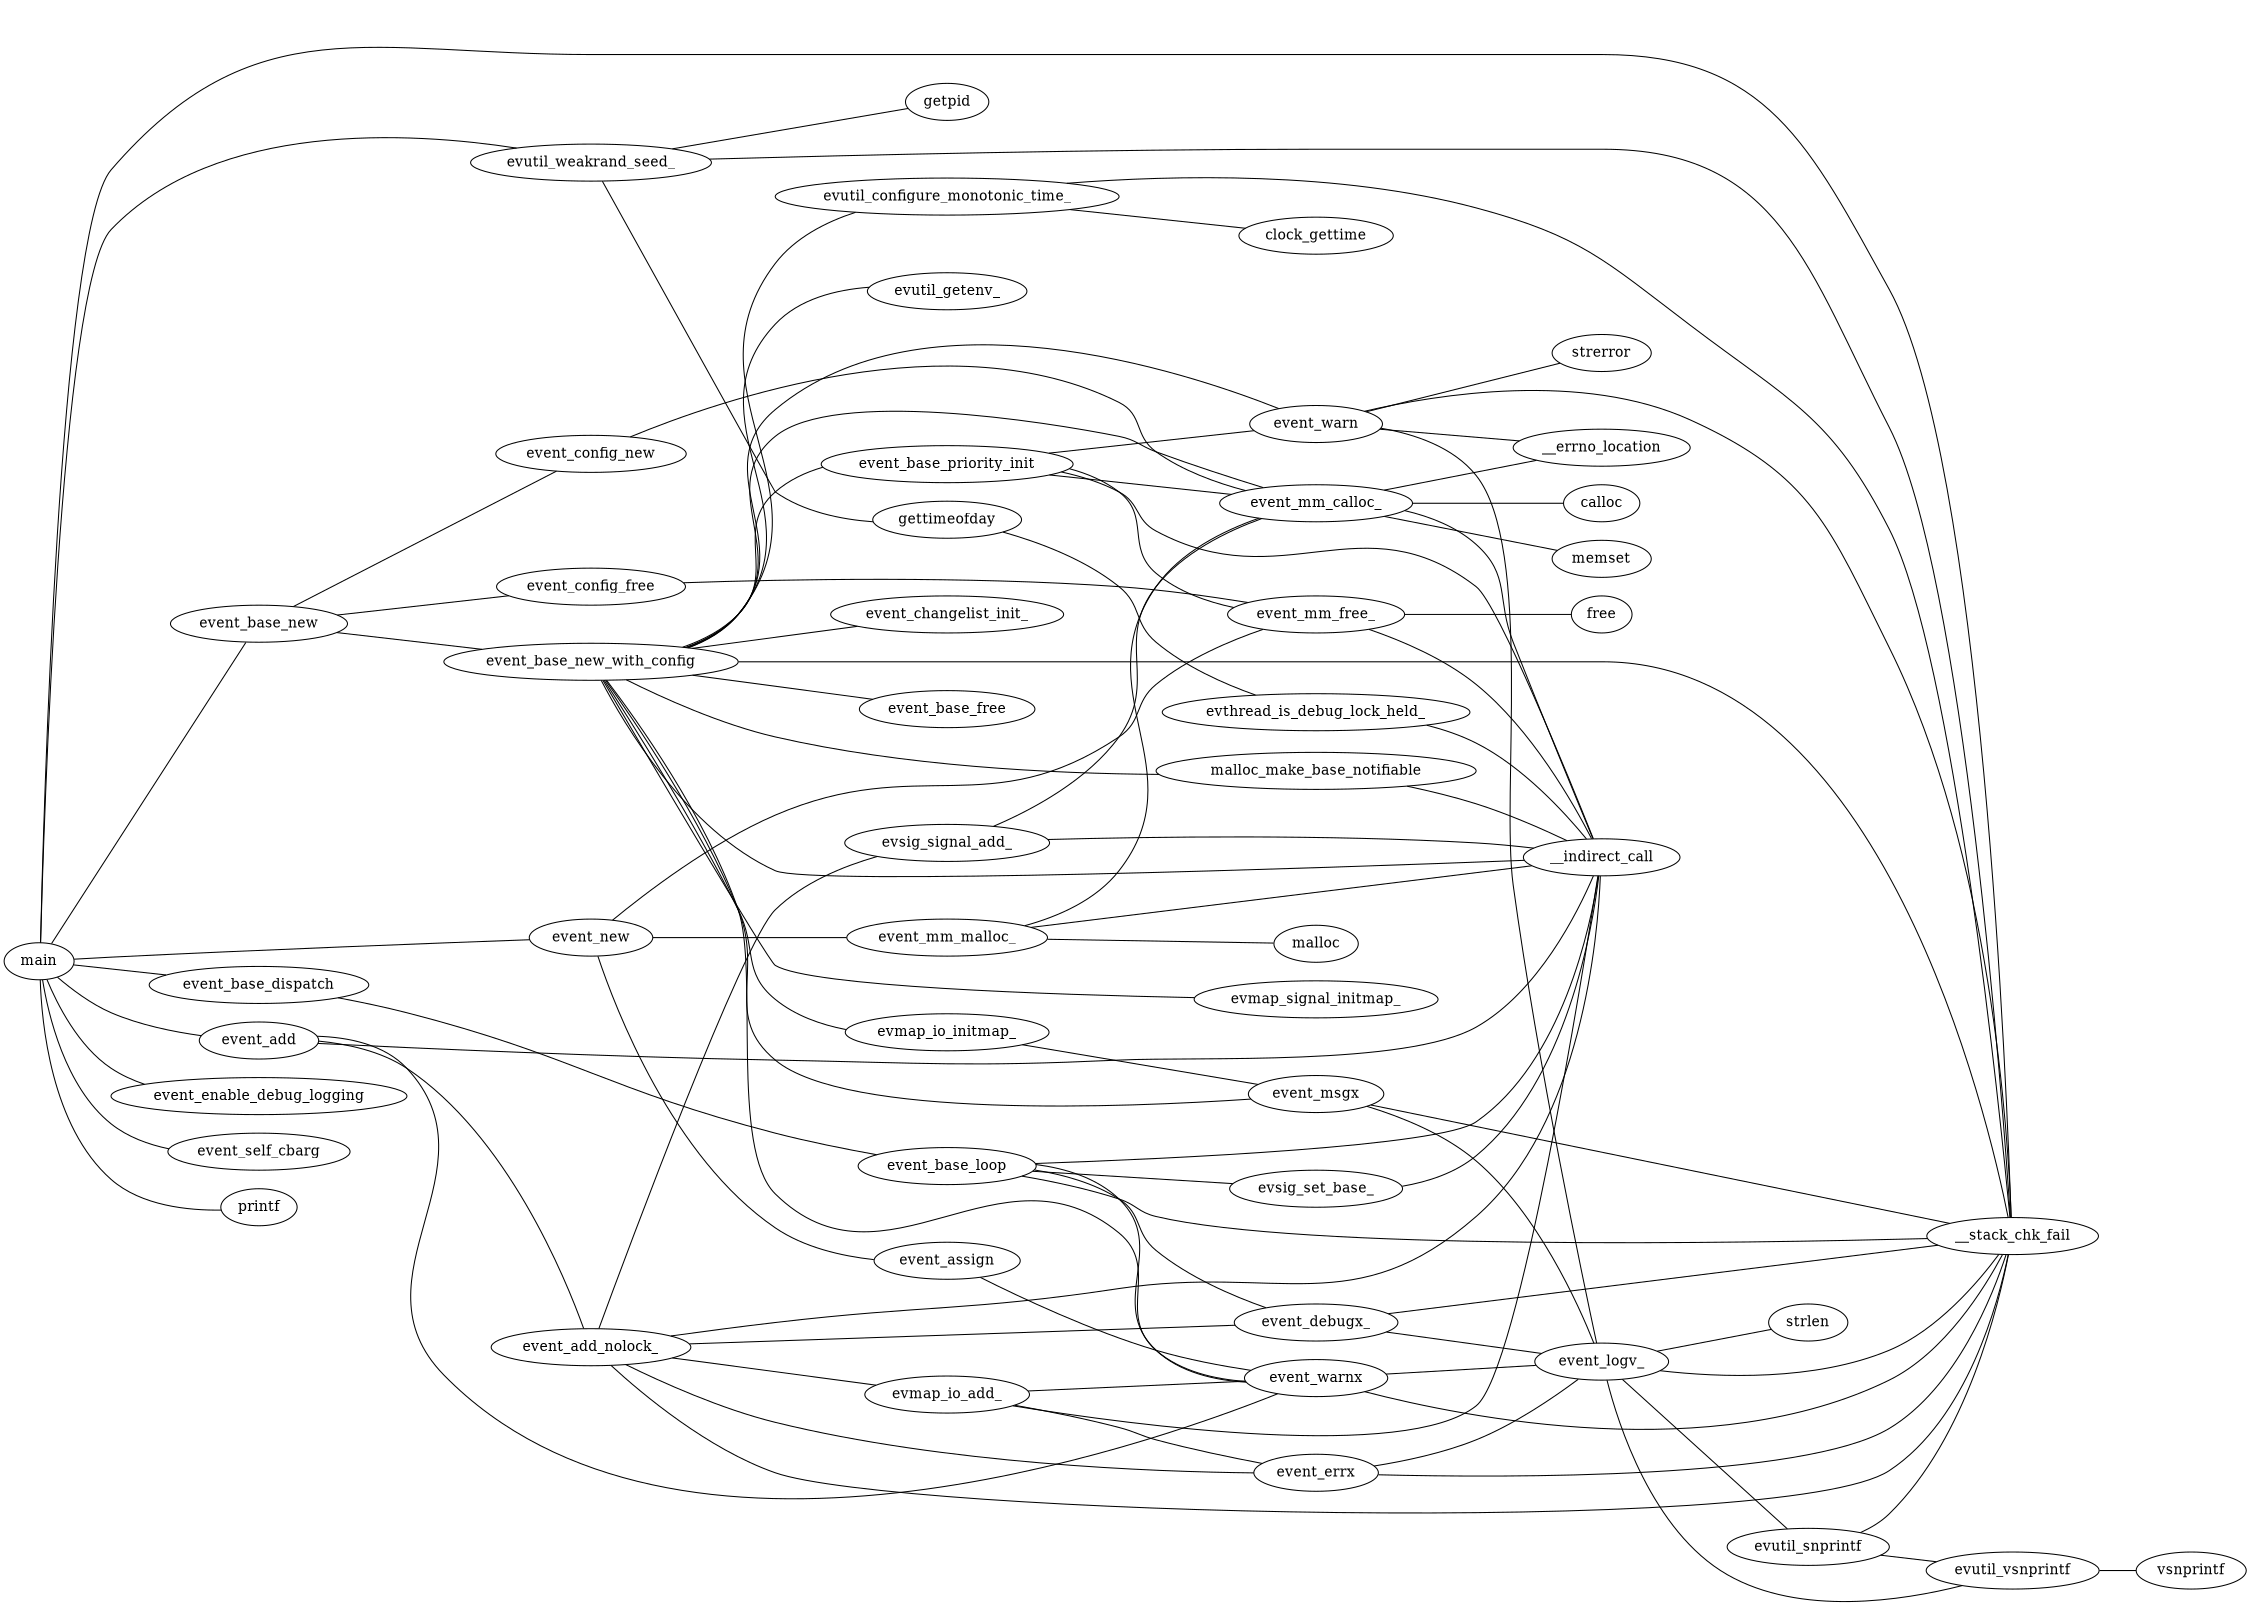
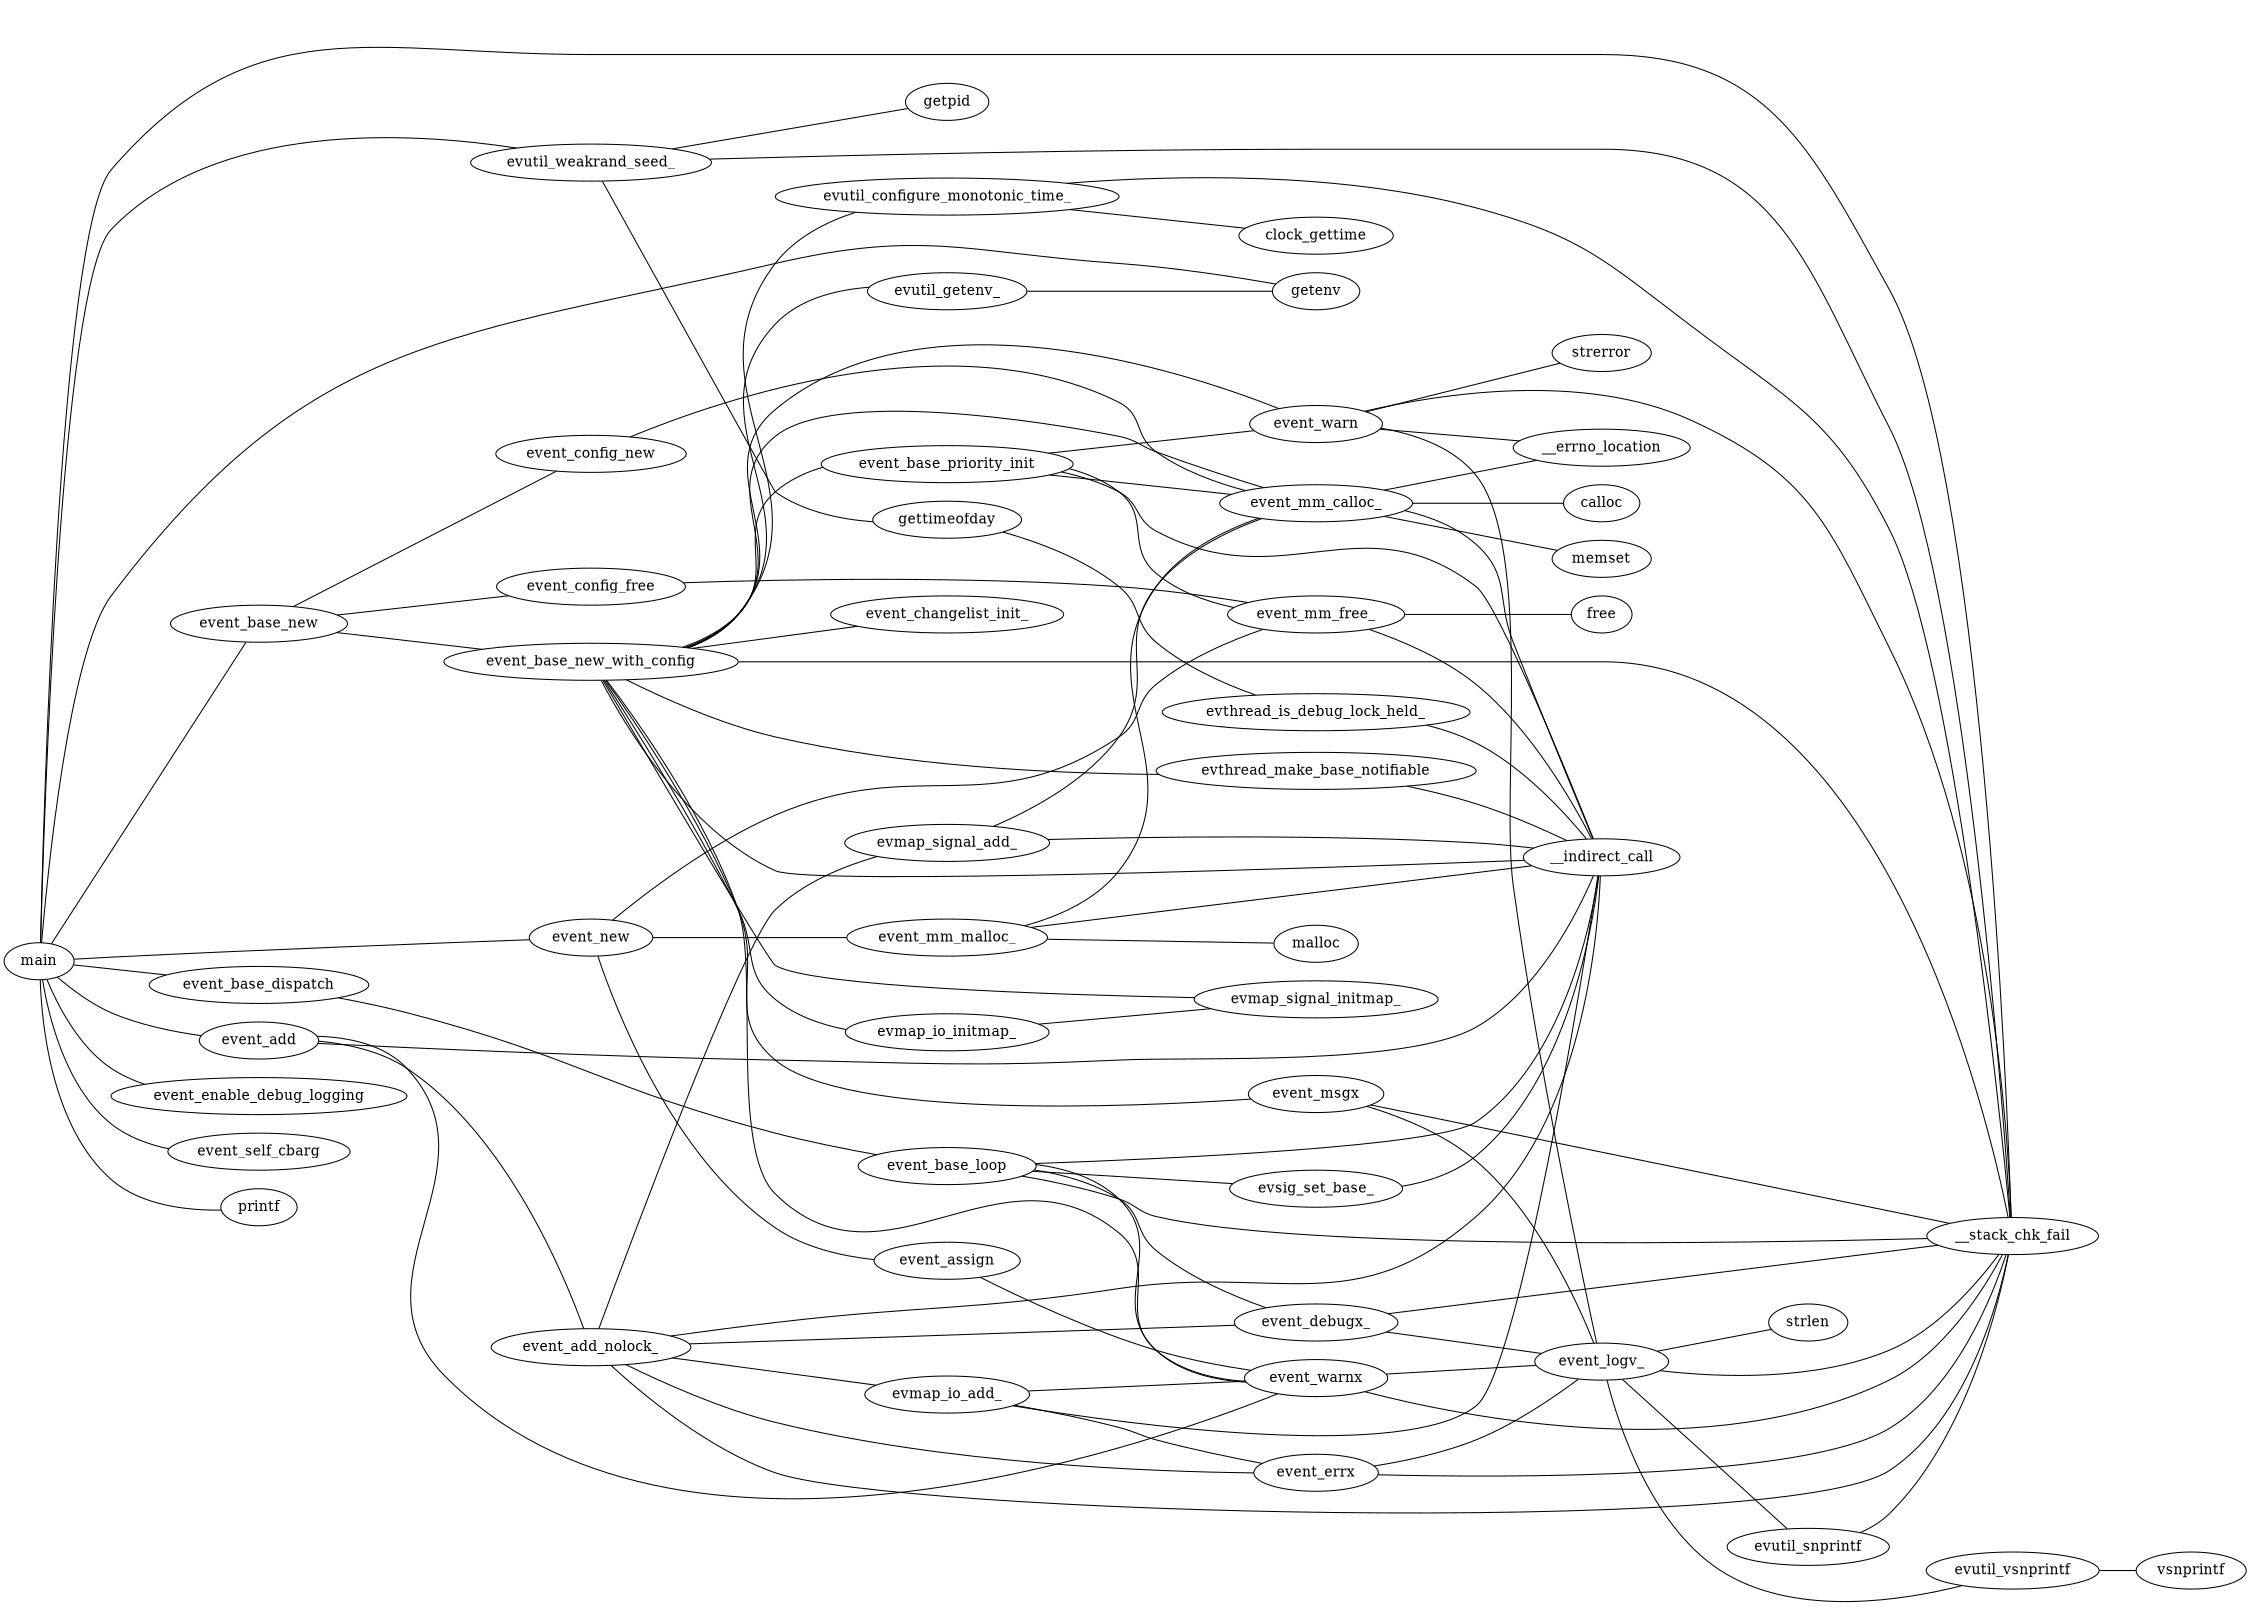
  graph {
    bgcolor=white
    rankdir=LR
    main [height=0.5 width=0.93881]
+   getenv [height=0.5 width=1.1735]
    event_enable_debug_logging [height=0.5 width=3.9899]
    event_self_cbarg [height=0.5 width=2.4553]
    event_add [height=0.5 width=1.6068]
    __stack_chk_fail [height=0.5 width=2.3109]
    event_base_dispatch [height=0.5 width=2.9608]
    evutil_weakrand_seed_ [height=0.5 width=3.2497]
    event_new [height=0.5 width=1.661]
    event_base_new [height=0.5 width=2.3831]
    printf [height=0.5 width=1.0291]
    event_add_nolock_ [height=0.5 width=2.69]
    __indirect_call [height=0.5 width=2.1123]
    event_warnx [height=0.5 width=1.9318]
    event_base_loop [height=0.5 width=2.4012]
    gettimeofday [height=0.5 width=2.004]
    getpid [height=0.5 width=1.1193]
    event_mm_malloc_ [height=0.5 width=2.7081]
    event_assign [height=0.5 width=1.9679]
    event_mm_free_ [height=0.5 width=2.3831]
    event_config_new [height=0.5 width=2.5637]
    event_config_free [height=0.5 width=2.5456]
    event_base_new_with_config [height=0.5 width=3.9719]
-   evmap_signal_add_ [height=0.5 width=2.7623 label=evsig_signal_add_]
+   evmap_signal_add_ [height=0.5 width=2.7623]
    evmap_io_add_ [height=0.5 width=2.2206]
    event_errx [height=0.5 width=1.679]
    event_debugx_ [height=0.5 width=2.2026]
    event_logv_ [height=0.5 width=1.8054]
    evsig_set_base_ [height=0.5 width=2.329]
    evthread_is_debug_lock_held_ [height=0.5 width=4.1524]
    event_mm_calloc_ [height=0.5 width=2.5998]
    malloc [height=0.5 width=1.1374]
    free [height=0.5 width=0.81243]
-   event_base_free [height=0.5 width=2.3651]
    evmap_io_initmap_ [height=0.5 width=2.7442]
    evmap_signal_initmap_ [height=0.5 width=3.2858]
    evutil_getenv_ [height=0.5 width=2.1484]
    event_changelist_init_ [height=0.5 width=3.1414]
    event_msgx [height=0.5 width=1.8234]
    event_base_priority_init [height=0.5 width=3.3941]
    event_warn [height=0.5 width=1.7873]
    evutil_configure_monotonic_time_ [height=0.5 width=4.6399]
-   evthread_make_base_notifiable [height=0.5 width=4.3149 label=malloc_make_base_notifiable]
+   evthread_make_base_notifiable [height=0.5 width=4.3149]
    evutil_vsnprintf [height=0.5 width=2.329]
    evutil_snprintf [height=0.5 width=2.1845]
    strlen [height=0.5 width=1.0652]
    memset [height=0.5 width=1.336]
    __errno_location [height=0.5 width=2.3831]
    calloc [height=0.5 width=1.0291]
    vsnprintf [height=0.5 width=1.4804]
    strerror [height=0.5 width=1.336]
    clock_gettime [height=0.5 width=2.0762]
+   main -- getenv
    main -- event_enable_debug_logging
    main -- event_self_cbarg
    main -- event_add
    main -- __stack_chk_fail
    main -- event_base_dispatch
    main -- evutil_weakrand_seed_
    main -- event_new
    main -- event_base_new
    main -- printf
    event_add -- event_add_nolock_
    event_add -- __indirect_call
    event_add -- event_warnx
    event_base_dispatch -- event_base_loop
    evutil_weakrand_seed_ -- __stack_chk_fail
    evutil_weakrand_seed_ -- gettimeofday
    evutil_weakrand_seed_ -- getpid
    event_new -- event_mm_malloc_
    event_new -- event_assign
    event_new -- event_mm_free_
    event_base_new -- event_config_new
    event_base_new -- event_config_free
    event_base_new -- event_base_new_with_config
    event_add_nolock_ -- __stack_chk_fail
    event_add_nolock_ -- __indirect_call
    event_add_nolock_ -- evmap_signal_add_
    event_add_nolock_ -- evmap_io_add_
    event_add_nolock_ -- event_errx
    event_add_nolock_ -- event_debugx_
    event_warnx -- __stack_chk_fail
    event_warnx -- event_logv_
    event_base_loop -- __stack_chk_fail
    event_base_loop -- __indirect_call
    event_base_loop -- event_warnx
    event_base_loop -- event_debugx_
    event_base_loop -- evsig_set_base_
    gettimeofday -- evthread_is_debug_lock_held_
    event_mm_malloc_ -- __indirect_call
    event_mm_malloc_ -- event_mm_calloc_
    event_mm_malloc_ -- malloc
    event_assign -- event_warnx
    event_mm_free_ -- __indirect_call
    event_mm_free_ -- free
    event_config_new -- event_mm_calloc_
    event_config_free -- event_mm_free_
    event_base_new_with_config -- __stack_chk_fail
    event_base_new_with_config -- __indirect_call
    event_base_new_with_config -- event_warnx
    event_base_new_with_config -- event_mm_calloc_
-   event_base_new_with_config -- event_base_free
    event_base_new_with_config -- evmap_io_initmap_
    event_base_new_with_config -- evmap_signal_initmap_
    event_base_new_with_config -- evutil_getenv_
    event_base_new_with_config -- event_changelist_init_
    event_base_new_with_config -- event_msgx
    event_base_new_with_config -- event_base_priority_init
    event_base_new_with_config -- event_warn
    event_base_new_with_config -- evutil_configure_monotonic_time_
    event_base_new_with_config -- evthread_make_base_notifiable
    evmap_signal_add_ -- __indirect_call
    evmap_signal_add_ -- event_mm_calloc_
    evmap_io_add_ -- __indirect_call
    evmap_io_add_ -- event_warnx
    evmap_io_add_ -- event_errx
    event_errx -- __stack_chk_fail
    event_errx -- event_logv_
    event_debugx_ -- __stack_chk_fail
    event_debugx_ -- event_logv_
    event_logv_ -- __stack_chk_fail
    event_logv_ -- evutil_vsnprintf
    event_logv_ -- evutil_snprintf
    event_logv_ -- strlen
    evsig_set_base_ -- __indirect_call
    evthread_is_debug_lock_held_ -- __indirect_call
    event_mm_calloc_ -- __indirect_call
    event_mm_calloc_ -- memset
    event_mm_calloc_ -- __errno_location
    event_mm_calloc_ -- calloc
-   evmap_io_initmap_ -- event_msgx
+   evmap_io_initmap_ -- evmap_signal_initmap_
+   evutil_getenv_ -- getenv
    event_msgx -- __stack_chk_fail
    event_msgx -- event_logv_
    event_base_priority_init -- __indirect_call
    event_base_priority_init -- event_mm_free_
    event_base_priority_init -- event_mm_calloc_
    event_base_priority_init -- event_warn
    event_warn -- __stack_chk_fail
    event_warn -- event_logv_
    event_warn -- __errno_location
    event_warn -- strerror
    evutil_configure_monotonic_time_ -- __stack_chk_fail
    evutil_configure_monotonic_time_ -- clock_gettime
    evthread_make_base_notifiable -- __indirect_call
    evutil_vsnprintf -- vsnprintf
    evutil_snprintf -- __stack_chk_fail
-   evutil_snprintf -- evutil_vsnprintf
  }
